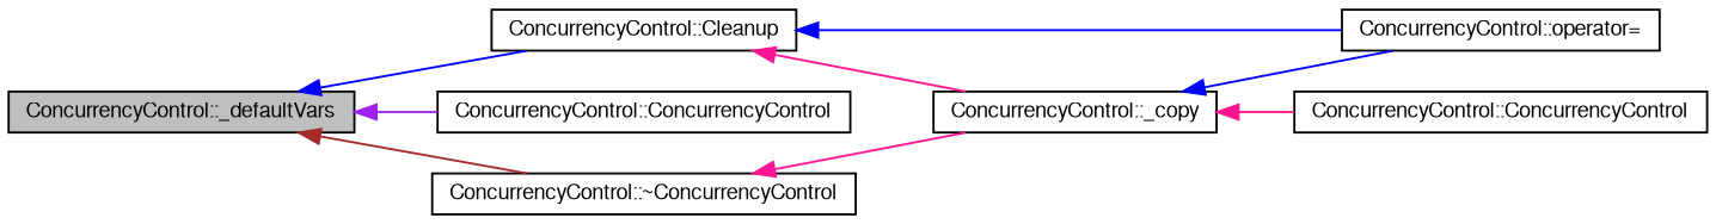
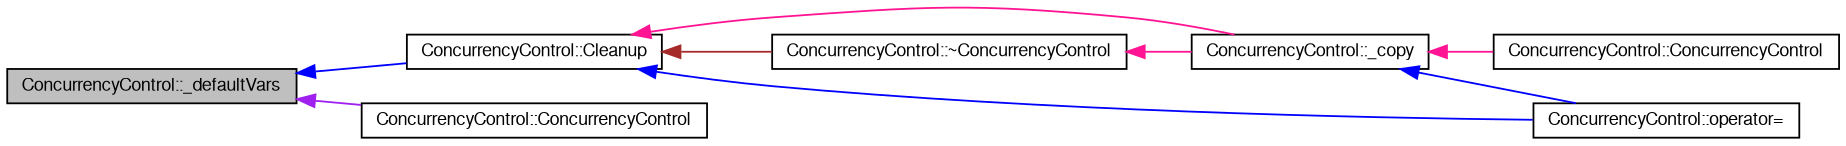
  digraph {
    rankdir=LR
    node [color=black fillcolor=white fontname=FreeSans fontsize=10 shape=record style=filled]
    edge [color=blue dir=back fontname=FreeSans fontsize=10 labelfontname=FreeSans labelfontsize=10 style=solid]
    n1 [fillcolor=grey75 fontcolor=black height=0.2 label="ConcurrencyControl::_defaultVars" width=0.4]
    n2 [height=0.2 label="ConcurrencyControl::Cleanup" width=0.4]
    n3 [height=0.2 label="ConcurrencyControl::ConcurrencyControl" width=0.4]
    n4 [height=0.2 label="ConcurrencyControl::_copy" width=0.4]
    n5 [height=0.2 label="ConcurrencyControl::ConcurrencyControl" width=0.4]
    n6 [height=0.2 label="ConcurrencyControl::operator=" width=0.4]
    n7 [height=0.2 label="ConcurrencyControl::~ConcurrencyControl" width=0.4]
    n1 -> n2
    n1 -> n3 [color=purple]
    n2 -> n4 [color=deeppink]
    n2 -> n6
-   n1 -> n7 [color=brown]
+   n2 -> n7 [color=brown]
    n4 -> n5 [color=deeppink]
    n4 -> n6
    n7 -> n4 [color=deeppink]
  }
